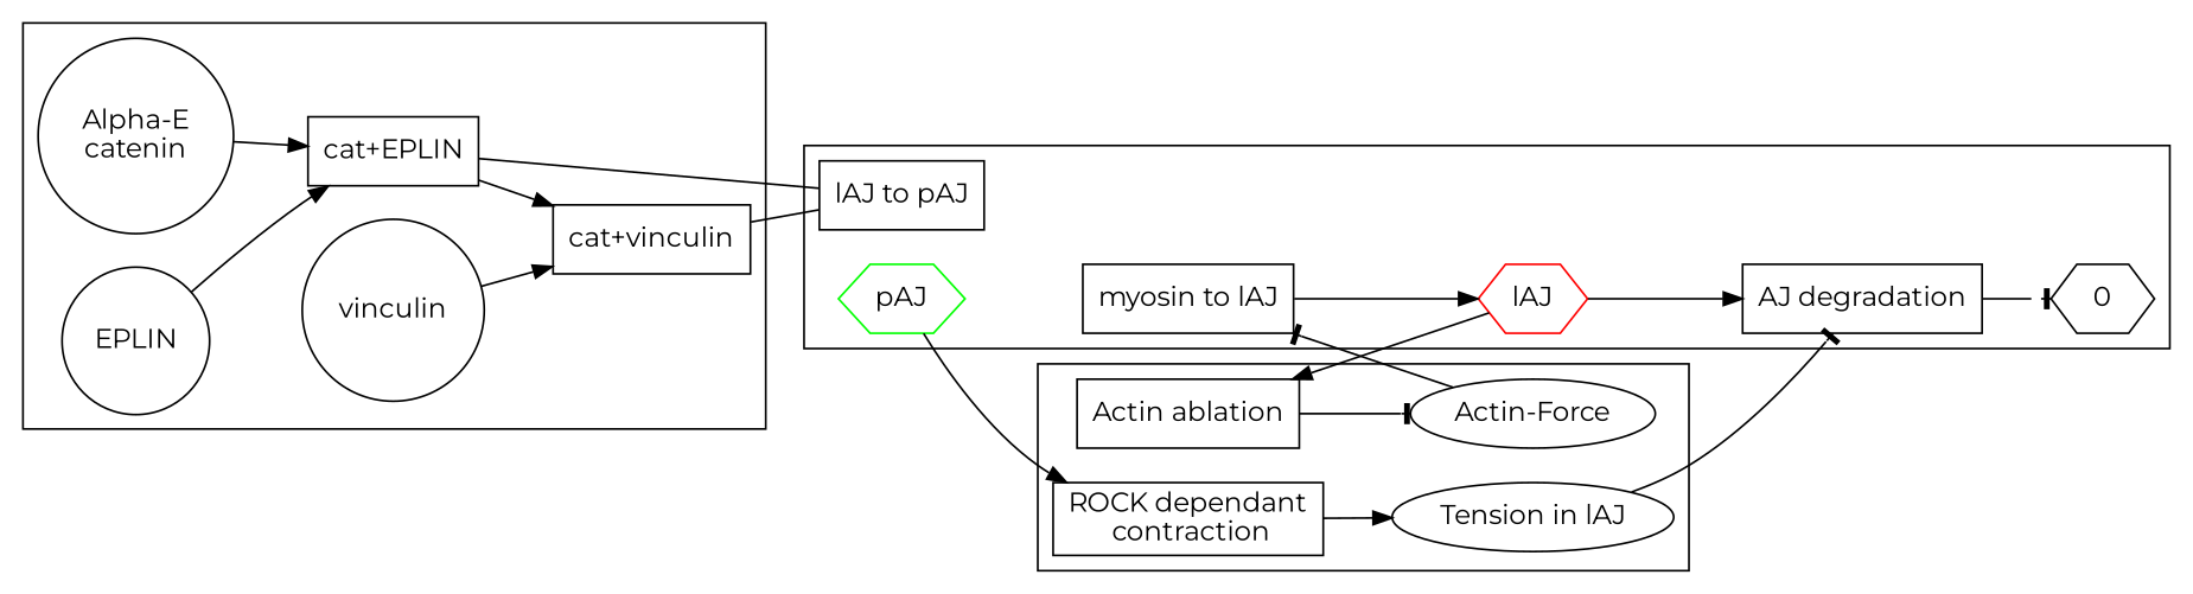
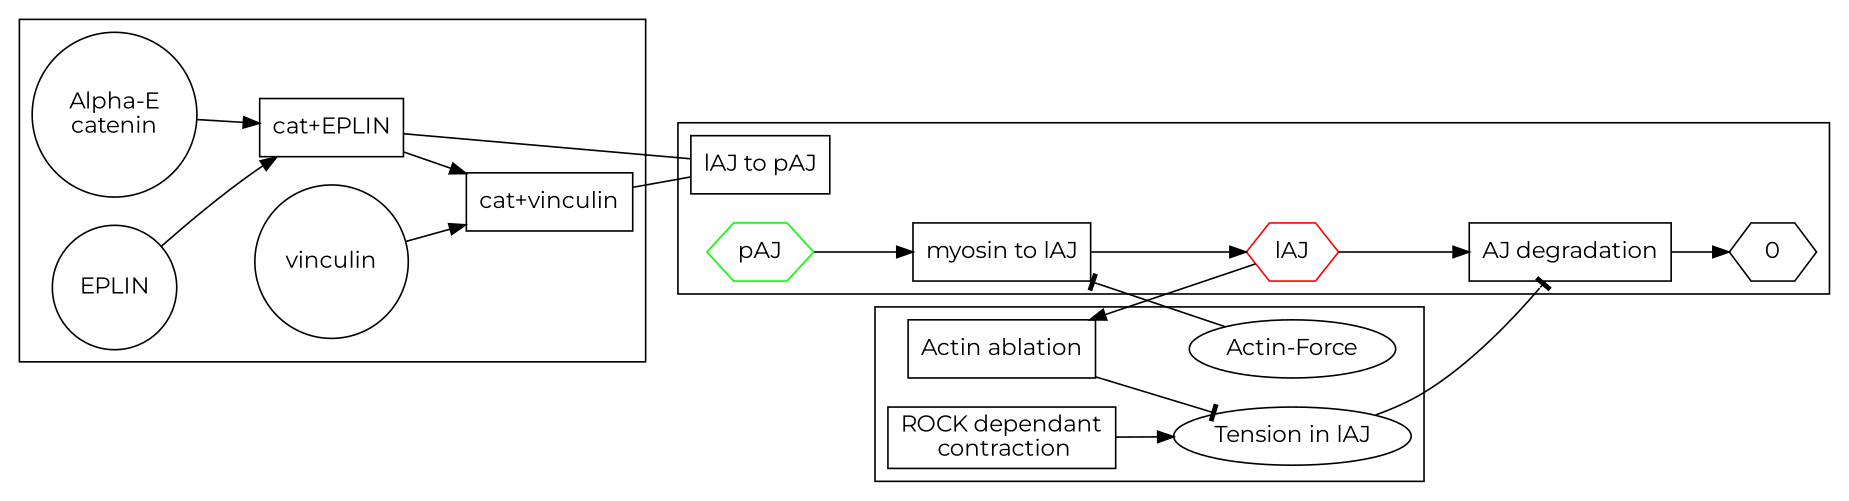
  digraph {
    fontname=Montserrat
    rankdir=LR
    node [fontname=Montserrat shape=rect]
    edge [fontname=Montserrat]
    n1 [label="lAJ to pAJ"]
    n2 [label="myosin to lAJ"]
    n3 [label="cat+EPLIN"]
    n4 [label="cat+vinculin"]
    n5 [label="Actin ablation"]
    n6 [label="ROCK dependant\n contraction"]
    n7 [label="AJ degradation"]
    n8 [label="Alpha-E\ncatenin" shape=circle]
    n9 [label=EPLIN shape=circle]
    n10 [label=vinculin shape=circle]
    n11 [label=0 shape=hexagon]
    n12 [color=red label=lAJ shape=hexagon]
    n13 [color=green label=pAJ shape=hexagon]
    n14 [label="Tension in lAJ" shape=""]
    n15 [label="Actin-Force" shape=""]
    subgraph sub_1 {
      n1
      n2
      n3
      n4
      n5
      n6
      n7
    }
    subgraph sub_2 {
      n8
      n9
      n10
    }
    subgraph cluster_3 {
      n1
      n2
      n7
      n11
      n12
      n13
    }
    subgraph cluster_4 {
      n3
      n4
      n8
      n9
      n10
    }
    subgraph cluster_5 {
      n5
      n6
      n14
      n15
    }
    n2 -> n12
    n3 -> n1 [arrowhead=none]
    n3 -> n4
    n4 -> n1 [arrowhead=none]
-   n5 -> n15 [arrowhead=tee]
+   n5 -> n14 [arrowhead=tee]
    n6 -> n14
-   n7 -> n11 [arrowhead=tee]
+   n7 -> n11
    n8 -> n3
    n9 -> n3
    n10 -> n4
    n12 -> n5
    n12 -> n7
-   n13 -> n6
+   n13 -> n2
    n14 -> n7 [arrowhead=tee]
    n15 -> n2 [arrowhead=tee]
  }
